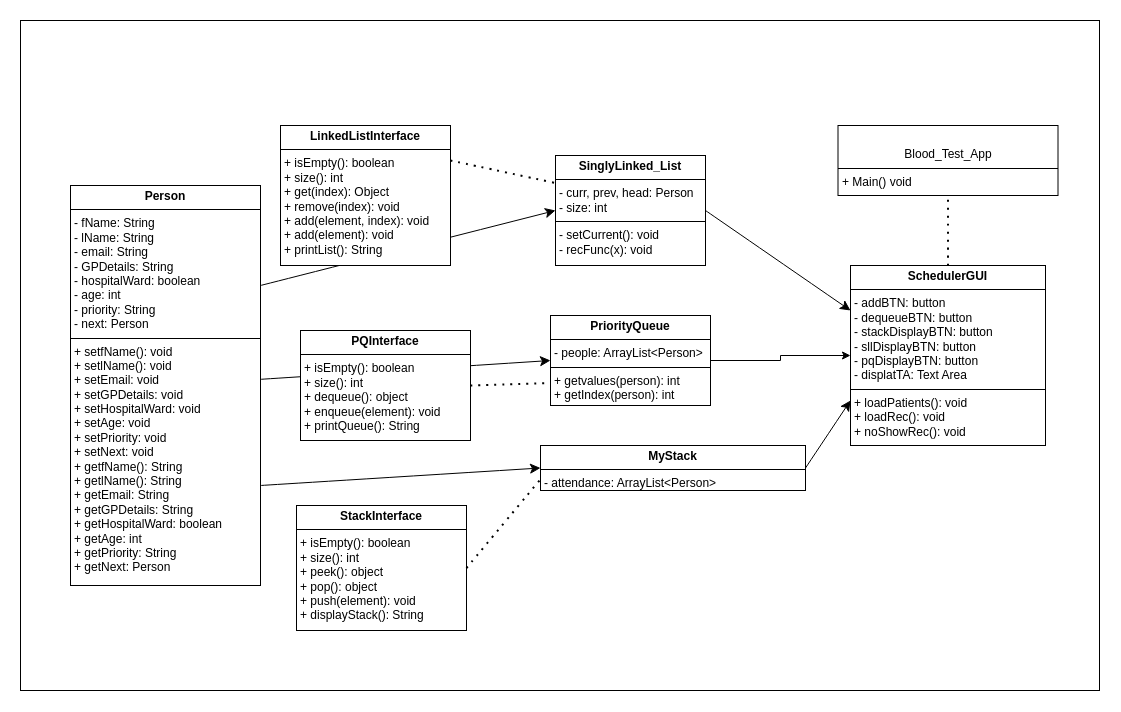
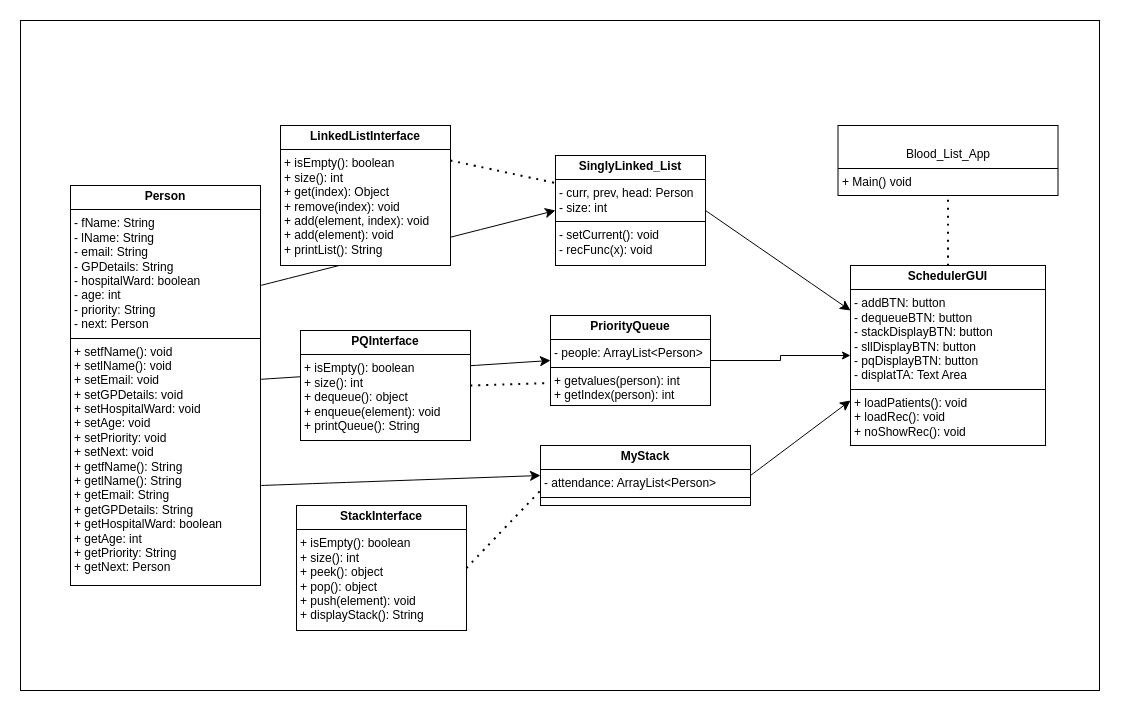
  <mxCell id="0" />
  <mxCell id="1" parent="0" />
  <mxCell id="2" value="" style="rounded=0;whiteSpace=wrap;html=1;" vertex="1" parent="1"><mxGeometry x="20" y="20" width="1079" height="670" as="geometry" /></mxCell>
  <mxCell id="3" style="edgeStyle=orthogonalEdgeStyle;rounded=0;orthogonalLoop=1;jettySize=auto;html=1;exitX=1;exitY=0.5;exitDx=0;exitDy=0;entryX=0;entryY=0.5;entryDx=0;entryDy=0;" edge="1" parent="1" source="4" target="9"><mxGeometry relative="1" as="geometry" /></mxCell>
  <mxCell id="4" value="&lt;p style=&quot;margin:0px;margin-top:4px;text-align:center;&quot;&gt;&lt;b&gt;PriorityQueue&lt;/b&gt;&lt;/p&gt;&lt;hr size=&quot;1&quot; style=&quot;border-style:solid;&quot;&gt;&lt;p style=&quot;margin:0px;margin-left:4px;&quot;&gt;- people: ArrayList&amp;lt;Person&amp;gt;&amp;nbsp;&lt;/p&gt;&lt;hr size=&quot;1&quot; style=&quot;border-style:solid;&quot;&gt;&lt;p style=&quot;margin:0px;margin-left:4px;&quot;&gt;+ getvalues(person): int&lt;/p&gt;&lt;p style=&quot;margin:0px;margin-left:4px;&quot;&gt;+ getIndex(person): int&lt;/p&gt;" style="verticalAlign=top;align=left;overflow=fill;html=1;whiteSpace=wrap;" vertex="1" parent="1"><mxGeometry x="550" y="315" width="160" height="90" as="geometry" /></mxCell>
  <mxCell id="5" style="edgeStyle=none;curved=1;rounded=0;orthogonalLoop=1;jettySize=auto;html=1;entryX=0;entryY=0.25;entryDx=0;entryDy=0;fontSize=12;startSize=8;endSize=8;exitX=1;exitY=0.5;exitDx=0;exitDy=0;" edge="1" parent="1" source="6" target="9"><mxGeometry relative="1" as="geometry" /></mxCell>
  <mxCell id="6" value="&lt;p style=&quot;margin:0px;margin-top:4px;text-align:center;&quot;&gt;&lt;b&gt;SinglyLinked_List&lt;/b&gt;&lt;/p&gt;&lt;hr size=&quot;1&quot; style=&quot;border-style:solid;&quot;&gt;&lt;p style=&quot;margin: 0px 0px 0px 4px;&quot;&gt;&lt;span style=&quot;background-color: initial;&quot;&gt;- curr, prev, head: Person&lt;/span&gt;&lt;br&gt;&lt;/p&gt;&lt;p style=&quot;margin: 0px 0px 0px 4px;&quot;&gt;&lt;span style=&quot;background-color: initial;&quot;&gt;- size: int&amp;nbsp;&lt;/span&gt;&lt;/p&gt;&lt;hr size=&quot;1&quot; style=&quot;border-style:solid;&quot;&gt;&lt;p style=&quot;margin:0px;margin-left:4px;&quot;&gt;- setCurrent(): void&lt;/p&gt;&lt;p style=&quot;margin:0px;margin-left:4px;&quot;&gt;- recFunc(x): void&amp;nbsp;&lt;/p&gt;" style="verticalAlign=top;align=left;overflow=fill;html=1;whiteSpace=wrap;" vertex="1" parent="1"><mxGeometry x="555" y="155" width="150" height="110" as="geometry" /></mxCell>
  <mxCell id="7" style="edgeStyle=orthogonalEdgeStyle;rounded=0;orthogonalLoop=1;jettySize=auto;html=1;exitX=0.5;exitY=1;exitDx=0;exitDy=0;" edge="1" parent="1" source="6" target="6"><mxGeometry relative="1" as="geometry" /></mxCell>
- <mxCell id="8" value="&lt;p style=&quot;margin:0px;margin-top:4px;text-align:center;&quot;&gt;&lt;br&gt;&lt;/p&gt;&lt;p style=&quot;margin:0px;margin-top:4px;text-align:center;&quot;&gt;Blood_Test_App&lt;/p&gt;&lt;hr size=&quot;1&quot; style=&quot;border-style:solid;&quot;&gt;&lt;p style=&quot;margin:0px;margin-left:4px;&quot;&gt;&lt;/p&gt;&lt;p style=&quot;margin:0px;margin-left:4px;&quot;&gt;+ Main() void&lt;/p&gt;" style="verticalAlign=top;align=left;overflow=fill;html=1;whiteSpace=wrap;" vertex="1" parent="1"><mxGeometry x="837.5" y="125" width="220" height="70" as="geometry" /></mxCell>
+ <mxCell id="8" value="&lt;p style=&quot;margin:0px;margin-top:4px;text-align:center;&quot;&gt;&lt;br&gt;&lt;/p&gt;&lt;p style=&quot;margin:0px;margin-top:4px;text-align:center;&quot;&gt;Blood_List_App&lt;/p&gt;&lt;hr size=&quot;1&quot; style=&quot;border-style:solid;&quot;&gt;&lt;p style=&quot;margin:0px;margin-left:4px;&quot;&gt;&lt;/p&gt;&lt;p style=&quot;margin:0px;margin-left:4px;&quot;&gt;+ Main() void&lt;/p&gt;" style="verticalAlign=top;align=left;overflow=fill;html=1;whiteSpace=wrap;" vertex="1" parent="1"><mxGeometry x="837.5" y="125" width="220" height="70" as="geometry" /></mxCell>
  <mxCell id="9" value="&lt;p style=&quot;margin:0px;margin-top:4px;text-align:center;&quot;&gt;&lt;b&gt;SchedulerGUI&lt;/b&gt;&lt;/p&gt;&lt;hr size=&quot;1&quot; style=&quot;border-style:solid;&quot;&gt;&lt;p style=&quot;margin:0px;margin-left:4px;&quot;&gt;- addBTN: button&lt;/p&gt;&lt;p style=&quot;margin:0px;margin-left:4px;&quot;&gt;- dequeueBTN: button&lt;/p&gt;&lt;p style=&quot;margin:0px;margin-left:4px;&quot;&gt;- stackDisplayBTN: button&lt;/p&gt;&lt;p style=&quot;margin:0px;margin-left:4px;&quot;&gt;- sllDisplayBTN: button&lt;/p&gt;&lt;p style=&quot;margin:0px;margin-left:4px;&quot;&gt;- pqDisplayBTN: button&lt;/p&gt;&lt;p style=&quot;margin:0px;margin-left:4px;&quot;&gt;- displatTA: Text Area&lt;/p&gt;&lt;hr size=&quot;1&quot; style=&quot;border-style:solid;&quot;&gt;&lt;p style=&quot;margin:0px;margin-left:4px;&quot;&gt;+ loadPatients(): void&lt;/p&gt;&lt;p style=&quot;margin:0px;margin-left:4px;&quot;&gt;+ loadRec(): void&lt;/p&gt;&lt;p style=&quot;margin:0px;margin-left:4px;&quot;&gt;+ noShowRec(): void&lt;/p&gt;" style="verticalAlign=top;align=left;overflow=fill;html=1;whiteSpace=wrap;" vertex="1" parent="1"><mxGeometry x="850" y="265" width="195" height="180" as="geometry" /></mxCell>
  <mxCell id="10" style="edgeStyle=none;curved=1;rounded=0;orthogonalLoop=1;jettySize=auto;html=1;entryX=0;entryY=0.5;entryDx=0;entryDy=0;fontSize=12;startSize=8;endSize=8;exitX=1;exitY=0.25;exitDx=0;exitDy=0;" edge="1" parent="1" source="13" target="6"><mxGeometry relative="1" as="geometry" /></mxCell>
  <mxCell id="11" style="edgeStyle=none;curved=1;rounded=0;orthogonalLoop=1;jettySize=auto;html=1;entryX=0;entryY=0.5;entryDx=0;entryDy=0;fontSize=12;startSize=8;endSize=8;" edge="1" parent="1" source="13" target="4"><mxGeometry relative="1" as="geometry" /></mxCell>
  <mxCell id="12" style="edgeStyle=none;curved=1;rounded=0;orthogonalLoop=1;jettySize=auto;html=1;entryX=0;entryY=0.5;entryDx=0;entryDy=0;fontSize=12;startSize=8;endSize=8;exitX=1;exitY=0.75;exitDx=0;exitDy=0;" edge="1" parent="1" source="13" target="16"><mxGeometry relative="1" as="geometry" /></mxCell>
  <mxCell id="13" value="&lt;p style=&quot;margin:0px;margin-top:4px;text-align:center;&quot;&gt;&lt;b&gt;Person&lt;/b&gt;&lt;/p&gt;&lt;hr size=&quot;1&quot; style=&quot;border-style:solid;&quot;&gt;&lt;p style=&quot;margin:0px;margin-left:4px;&quot;&gt;&lt;span style=&quot;background-color: initial;&quot;&gt;- fName: String&amp;nbsp;&lt;/span&gt;&lt;br&gt;&lt;/p&gt;&lt;p style=&quot;margin:0px;margin-left:4px;&quot;&gt;- lName: String&lt;/p&gt;&lt;p style=&quot;margin:0px;margin-left:4px;&quot;&gt;- email: String&lt;/p&gt;&lt;p style=&quot;margin:0px;margin-left:4px;&quot;&gt;- GPDetails: String&lt;/p&gt;&lt;p style=&quot;margin:0px;margin-left:4px;&quot;&gt;- hospitalWard: boolean&lt;/p&gt;&lt;p style=&quot;margin:0px;margin-left:4px;&quot;&gt;- age: int&lt;/p&gt;&lt;p style=&quot;margin:0px;margin-left:4px;&quot;&gt;- priority: String&lt;/p&gt;&lt;p style=&quot;margin:0px;margin-left:4px;&quot;&gt;- next: Person&lt;/p&gt;&lt;hr size=&quot;1&quot; style=&quot;border-style:solid;&quot;&gt;&lt;p style=&quot;margin: 0px 0px 0px 4px;&quot;&gt;&lt;span style=&quot;background-color: initial;&quot;&gt;+ setfName(): void&lt;/span&gt;&lt;br&gt;&lt;/p&gt;&lt;p style=&quot;margin: 0px 0px 0px 4px;&quot;&gt;+ setlName(): void&lt;/p&gt;&lt;p style=&quot;margin: 0px 0px 0px 4px;&quot;&gt;+ setEmail: void&lt;/p&gt;&lt;p style=&quot;margin: 0px 0px 0px 4px;&quot;&gt;+ setGPDetails: void&lt;/p&gt;&lt;p style=&quot;margin: 0px 0px 0px 4px;&quot;&gt;+ setHospitalWard: void&lt;/p&gt;&lt;p style=&quot;margin: 0px 0px 0px 4px;&quot;&gt;+ setAge: void&lt;/p&gt;&lt;p style=&quot;margin: 0px 0px 0px 4px;&quot;&gt;+ setPriority: void&lt;/p&gt;&lt;p style=&quot;margin: 0px 0px 0px 4px;&quot;&gt;+ setNext: void&lt;/p&gt;&lt;p style=&quot;margin: 0px 0px 0px 4px;&quot;&gt;&lt;span style=&quot;background-color: initial;&quot;&gt;+ getfName(): String&lt;/span&gt;&lt;br&gt;&lt;/p&gt;&lt;p style=&quot;margin: 0px 0px 0px 4px;&quot;&gt;+ getlName():&amp;nbsp;&lt;span style=&quot;background-color: transparent; color: light-dark(rgb(0, 0, 0), rgb(255, 255, 255));&quot;&gt;String&lt;/span&gt;&lt;/p&gt;&lt;p style=&quot;margin: 0px 0px 0px 4px;&quot;&gt;+ getEmail:&amp;nbsp;&lt;span style=&quot;background-color: transparent; color: light-dark(rgb(0, 0, 0), rgb(255, 255, 255));&quot;&gt;String&lt;/span&gt;&lt;/p&gt;&lt;p style=&quot;margin: 0px 0px 0px 4px;&quot;&gt;+ getGPDetails:&amp;nbsp;&lt;span style=&quot;background-color: transparent; color: light-dark(rgb(0, 0, 0), rgb(255, 255, 255));&quot;&gt;String&lt;/span&gt;&lt;/p&gt;&lt;p style=&quot;margin: 0px 0px 0px 4px;&quot;&gt;+ getHospitalWard: boolean&lt;/p&gt;&lt;p style=&quot;margin: 0px 0px 0px 4px;&quot;&gt;+ getAge: int&lt;/p&gt;&lt;p style=&quot;margin: 0px 0px 0px 4px;&quot;&gt;+ getPriority:&amp;nbsp;&lt;span style=&quot;background-color: transparent; color: light-dark(rgb(0, 0, 0), rgb(255, 255, 255));&quot;&gt;String&lt;/span&gt;&lt;/p&gt;&lt;p style=&quot;margin: 0px 0px 0px 4px;&quot;&gt;+ getNext: Person&lt;/p&gt;&lt;p style=&quot;margin: 0px 0px 0px 4px;&quot;&gt;&lt;br&gt;&lt;/p&gt;" style="verticalAlign=top;align=left;overflow=fill;html=1;whiteSpace=wrap;" vertex="1" parent="1"><mxGeometry x="70" y="185" width="190" height="400" as="geometry" /></mxCell>
  <mxCell id="14" value="&lt;p style=&quot;margin:0px;margin-top:4px;text-align:center;&quot;&gt;&lt;b&gt;LinkedListInterface&lt;/b&gt;&lt;/p&gt;&lt;hr size=&quot;1&quot; style=&quot;border-style:solid;&quot;&gt;&lt;p style=&quot;margin: 0px 0px 0px 4px;&quot;&gt;&lt;span style=&quot;background-color: transparent; color: light-dark(rgb(0, 0, 0), rgb(255, 255, 255));&quot;&gt;+ isEmpty(): boolean&lt;/span&gt;&lt;/p&gt;&lt;p style=&quot;margin:0px;margin-left:4px;&quot;&gt;+ size(): int&lt;/p&gt;&lt;p style=&quot;margin:0px;margin-left:4px;&quot;&gt;+ get(index): Object&lt;/p&gt;&lt;p style=&quot;margin:0px;margin-left:4px;&quot;&gt;+ remove(index): void&amp;nbsp;&lt;/p&gt;&lt;p style=&quot;margin:0px;margin-left:4px;&quot;&gt;+ add(element, index): void&lt;/p&gt;&lt;p style=&quot;margin:0px;margin-left:4px;&quot;&gt;+&amp;nbsp;&lt;span style=&quot;background-color: transparent; color: light-dark(rgb(0, 0, 0), rgb(255, 255, 255));&quot;&gt;add(element): void&lt;/span&gt;&lt;/p&gt;&lt;p style=&quot;margin:0px;margin-left:4px;&quot;&gt;&lt;span style=&quot;background-color: transparent; color: light-dark(rgb(0, 0, 0), rgb(255, 255, 255));&quot;&gt;+ printList(): String&lt;/span&gt;&lt;/p&gt;" style="verticalAlign=top;align=left;overflow=fill;html=1;whiteSpace=wrap;" vertex="1" parent="1"><mxGeometry x="280" y="125" width="170" height="140" as="geometry" /></mxCell>
  <mxCell id="15" style="edgeStyle=none;curved=1;rounded=0;orthogonalLoop=1;jettySize=auto;html=1;entryX=0;entryY=0.75;entryDx=0;entryDy=0;fontSize=12;startSize=8;endSize=8;exitX=1;exitY=0.5;exitDx=0;exitDy=0;" edge="1" parent="1" source="16" target="9"><mxGeometry relative="1" as="geometry" /></mxCell>
- <mxCell id="16" value="&lt;p style=&quot;margin:0px;margin-top:4px;text-align:center;&quot;&gt;&lt;b&gt;MyStack&lt;/b&gt;&lt;/p&gt;&lt;hr size=&quot;1&quot; style=&quot;border-style:solid;&quot;&gt;&lt;p style=&quot;margin: 0px 0px 0px 4px;&quot;&gt;&lt;span style=&quot;background-color: initial;&quot;&gt;- attendance: ArrayList&amp;lt;Person&amp;gt;&lt;/span&gt;&lt;/p&gt;&lt;hr size=&quot;1&quot; style=&quot;border-style:solid;&quot;&gt;&lt;p style=&quot;margin:0px;margin-left:4px;&quot;&gt;&lt;br&gt;&lt;/p&gt;" style="verticalAlign=top;align=left;overflow=fill;html=1;whiteSpace=wrap;" vertex="1" parent="1"><mxGeometry x="540" y="445" width="265" height="45" as="geometry" /></mxCell>
+ <mxCell id="16" value="&lt;p style=&quot;margin:0px;margin-top:4px;text-align:center;&quot;&gt;&lt;b&gt;MyStack&lt;/b&gt;&lt;/p&gt;&lt;hr size=&quot;1&quot; style=&quot;border-style:solid;&quot;&gt;&lt;p style=&quot;margin: 0px 0px 0px 4px;&quot;&gt;&lt;span style=&quot;background-color: initial;&quot;&gt;- attendance: ArrayList&amp;lt;Person&amp;gt;&lt;/span&gt;&lt;/p&gt;&lt;hr size=&quot;1&quot; style=&quot;border-style:solid;&quot;&gt;&lt;p style=&quot;margin:0px;margin-left:4px;&quot;&gt;&lt;br&gt;&lt;/p&gt;" style="verticalAlign=top;align=left;overflow=fill;html=1;whiteSpace=wrap;" vertex="1" parent="1"><mxGeometry x="540" y="445" width="210" height="60" as="geometry" /></mxCell>
  <mxCell id="17" value="&lt;p style=&quot;margin:0px;margin-top:4px;text-align:center;&quot;&gt;&lt;b&gt;PQInterface&lt;/b&gt;&lt;/p&gt;&lt;hr size=&quot;1&quot; style=&quot;border-style:solid;&quot;&gt;&lt;p style=&quot;margin: 0px 0px 0px 4px;&quot;&gt;&lt;span style=&quot;background-color: transparent; color: light-dark(rgb(0, 0, 0), rgb(255, 255, 255));&quot;&gt;+ isEmpty(): boolean&lt;/span&gt;&lt;/p&gt;&lt;p style=&quot;margin:0px;margin-left:4px;&quot;&gt;+ size(): int&lt;/p&gt;&lt;p style=&quot;margin:0px;margin-left:4px;&quot;&gt;+ dequeue(): object&lt;span style=&quot;background-color: transparent; color: light-dark(rgb(0, 0, 0), rgb(255, 255, 255));&quot;&gt;&amp;nbsp;&lt;/span&gt;&lt;/p&gt;&lt;p style=&quot;margin:0px;margin-left:4px;&quot;&gt;+ enqueue(element): void&lt;/p&gt;&lt;p style=&quot;margin:0px;margin-left:4px;&quot;&gt;&lt;span style=&quot;background-color: transparent; color: light-dark(rgb(0, 0, 0), rgb(255, 255, 255));&quot;&gt;+ printQueue(): String&lt;/span&gt;&lt;/p&gt;" style="verticalAlign=top;align=left;overflow=fill;html=1;whiteSpace=wrap;" vertex="1" parent="1"><mxGeometry x="300" y="330" width="170" height="110" as="geometry" /></mxCell>
  <mxCell id="18" value="&lt;p style=&quot;margin:0px;margin-top:4px;text-align:center;&quot;&gt;&lt;b&gt;StackInterface&lt;/b&gt;&lt;/p&gt;&lt;hr size=&quot;1&quot; style=&quot;border-style:solid;&quot;&gt;&lt;p style=&quot;margin: 0px 0px 0px 4px;&quot;&gt;&lt;span style=&quot;background-color: transparent; color: light-dark(rgb(0, 0, 0), rgb(255, 255, 255));&quot;&gt;+ isEmpty(): boolean&lt;/span&gt;&lt;/p&gt;&lt;p style=&quot;margin:0px;margin-left:4px;&quot;&gt;+ size(): int&lt;/p&gt;&lt;p style=&quot;margin:0px;margin-left:4px;&quot;&gt;+ peek(): object&lt;/p&gt;&lt;p style=&quot;margin:0px;margin-left:4px;&quot;&gt;+ pop(): object&lt;span style=&quot;background-color: transparent; color: light-dark(rgb(0, 0, 0), rgb(255, 255, 255));&quot;&gt;&amp;nbsp;&lt;/span&gt;&lt;/p&gt;&lt;p style=&quot;margin:0px;margin-left:4px;&quot;&gt;+ push(element): void&lt;/p&gt;&lt;p style=&quot;margin:0px;margin-left:4px;&quot;&gt;&lt;span style=&quot;background-color: transparent; color: light-dark(rgb(0, 0, 0), rgb(255, 255, 255));&quot;&gt;+ displayStack(): String&lt;/span&gt;&lt;/p&gt;" style="verticalAlign=top;align=left;overflow=fill;html=1;whiteSpace=wrap;" vertex="1" parent="1"><mxGeometry x="296" y="505" width="170" height="125" as="geometry" /></mxCell>
  <mxCell id="19" value="" style="endArrow=none;dashed=1;html=1;dashPattern=1 3;strokeWidth=2;rounded=0;fontSize=12;startSize=8;endSize=8;curved=1;entryX=0;entryY=0.25;entryDx=0;entryDy=0;exitX=1;exitY=0.25;exitDx=0;exitDy=0;" edge="1" parent="1" source="14" target="6"><mxGeometry width="50" height="50" relative="1" as="geometry"><mxPoint x="540" y="755" as="sourcePoint" /><mxPoint x="590" y="705" as="targetPoint" /></mxGeometry></mxCell>
  <mxCell id="20" value="" style="endArrow=none;dashed=1;html=1;dashPattern=1 3;strokeWidth=2;rounded=0;fontSize=12;startSize=8;endSize=8;curved=1;entryX=0;entryY=0.75;entryDx=0;entryDy=0;exitX=1;exitY=0.5;exitDx=0;exitDy=0;" edge="1" parent="1" source="17" target="4"><mxGeometry width="50" height="50" relative="1" as="geometry"><mxPoint x="495" y="745" as="sourcePoint" /><mxPoint x="555" y="635" as="targetPoint" /></mxGeometry></mxCell>
  <mxCell id="21" value="" style="endArrow=none;dashed=1;html=1;dashPattern=1 3;strokeWidth=2;rounded=0;fontSize=12;startSize=8;endSize=8;curved=1;entryX=0;entryY=0.75;entryDx=0;entryDy=0;exitX=1;exitY=0.5;exitDx=0;exitDy=0;" edge="1" parent="1" source="18" target="16"><mxGeometry width="50" height="50" relative="1" as="geometry"><mxPoint x="505" y="755" as="sourcePoint" /><mxPoint x="565" y="645" as="targetPoint" /></mxGeometry></mxCell>
  <mxCell id="22" value="" style="endArrow=none;dashed=1;html=1;dashPattern=1 3;strokeWidth=2;rounded=0;fontSize=12;startSize=8;endSize=8;curved=1;entryX=0.5;entryY=1;entryDx=0;entryDy=0;exitX=0.5;exitY=0;exitDx=0;exitDy=0;" edge="1" parent="1" source="9" target="8"><mxGeometry width="50" height="50" relative="1" as="geometry"><mxPoint x="460" y="170" as="sourcePoint" /><mxPoint x="565" y="193" as="targetPoint" /></mxGeometry></mxCell>
